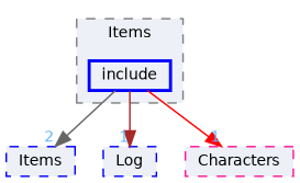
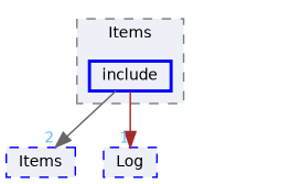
  digraph {
    compound=true
    node [color=blue fillcolor="#edf0f7" fontname=Helvetica fontsize=10 shape=box style="filled,dashed"]
    edge [fontcolor=steelblue1 fontname=Helvetica fontsize=10 headlabel=1 labeldistance=1.5 labelfontname=Helvetica labelfontsize=10]
    n1 [height=0.2 label=include style="filled,bold" width=0.4]
    n2 [height=0.2 label=Items width=0.4]
    n3 [height=0.2 label=Log width=0.4]
-   n4 [color=deeppink height=0.2 label=Characters width=0.4]
    subgraph cluster_1 {
      bgcolor="#edf0f7"
      fontname=Helvetica
      fontsize=10
      label=Items
      pencolor=grey50
      style="filled,dashed"
      n1
    }
    n1 -> n2 [color=gray40 headlabel=2]
    n1 -> n3 [color=brown]
-   n1 -> n4 [color=red]
  }
